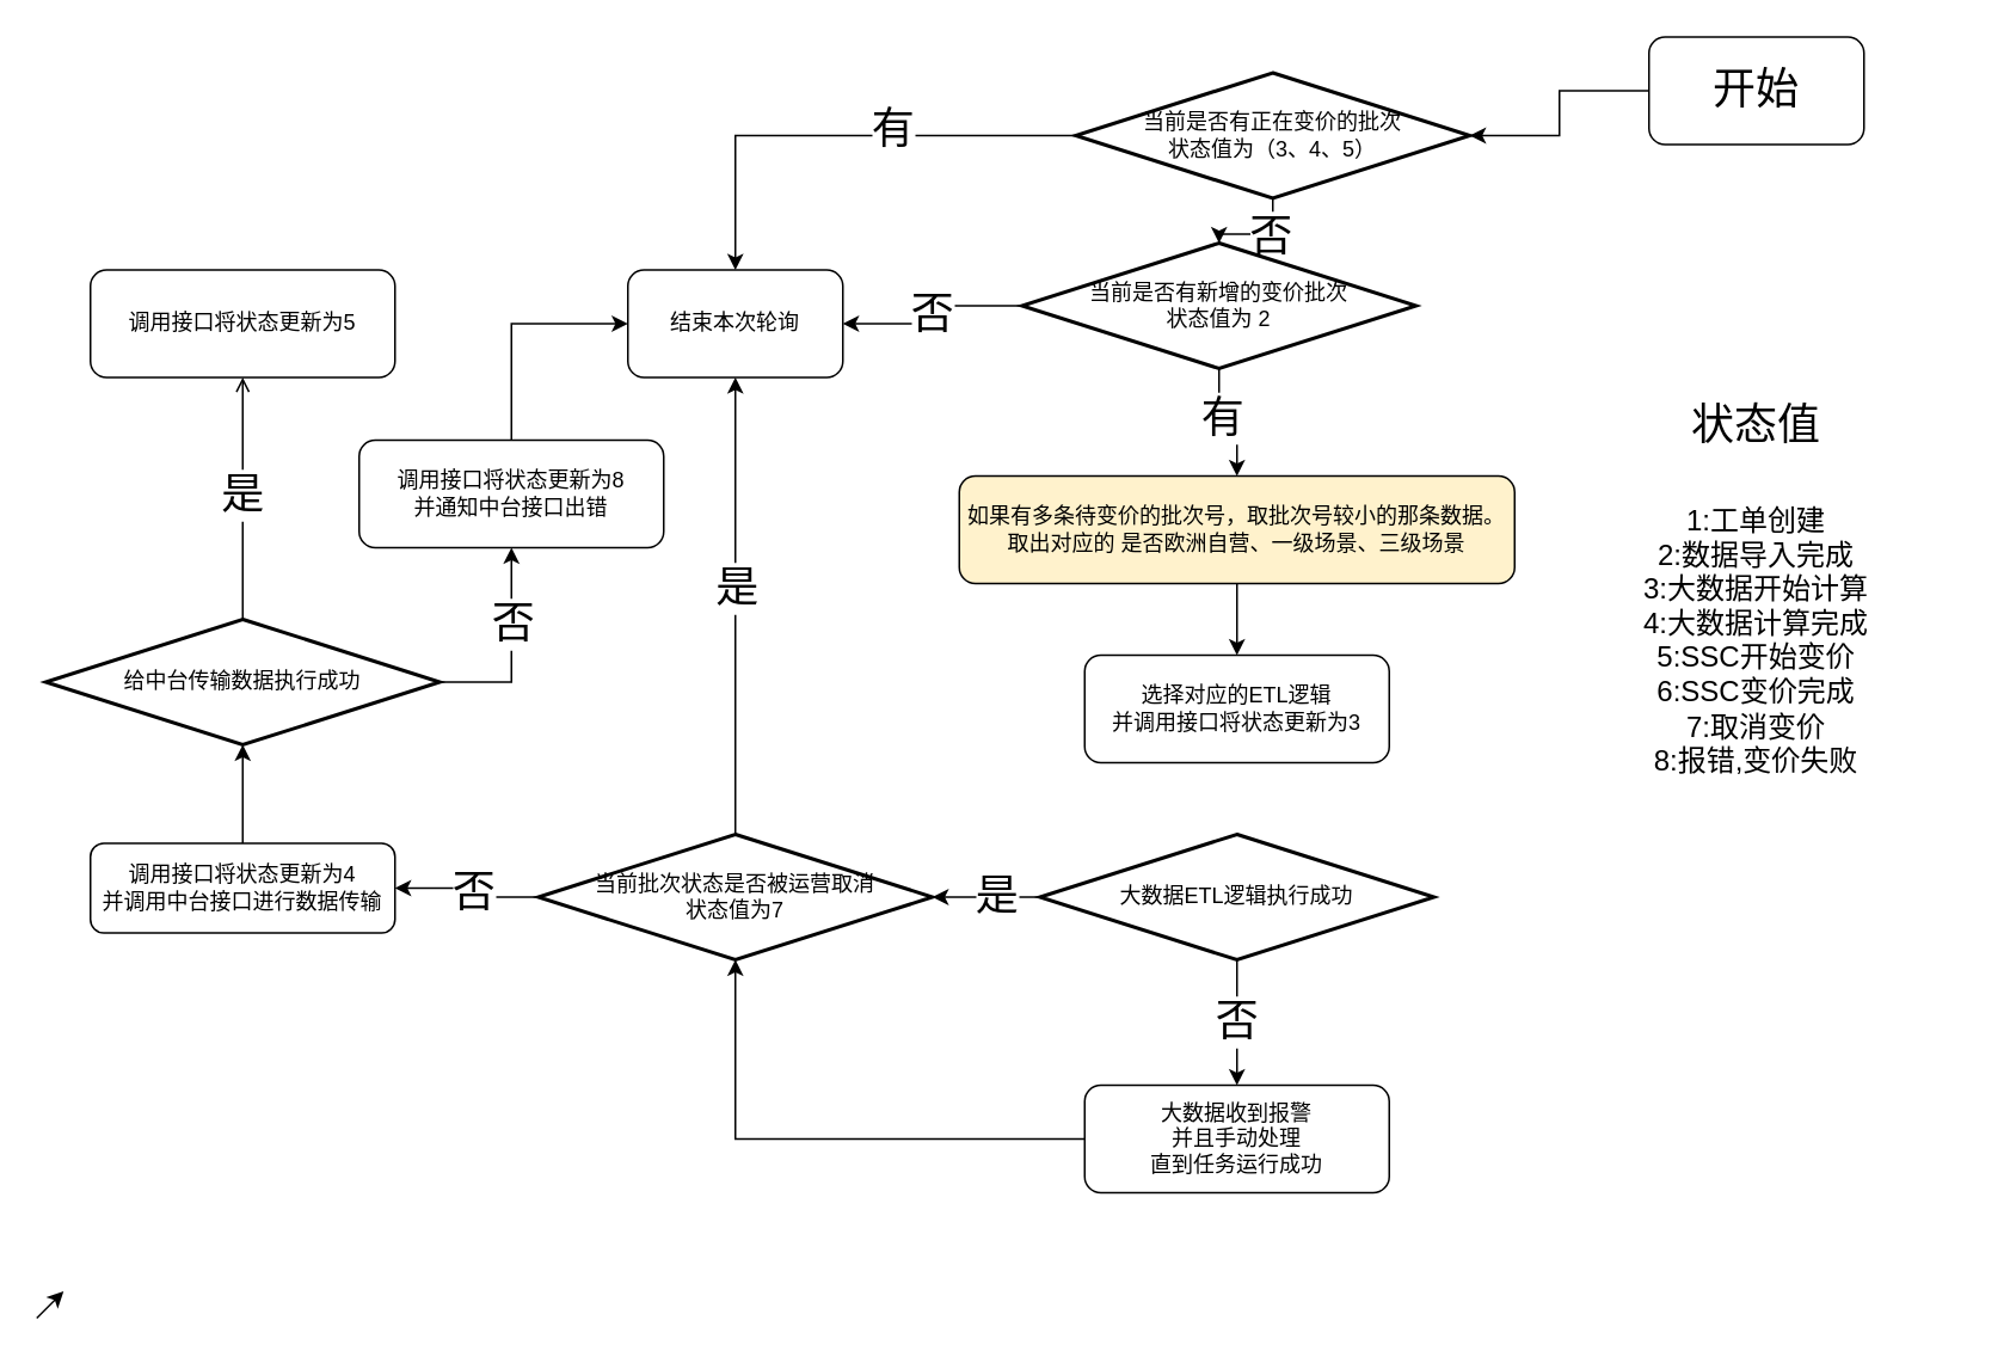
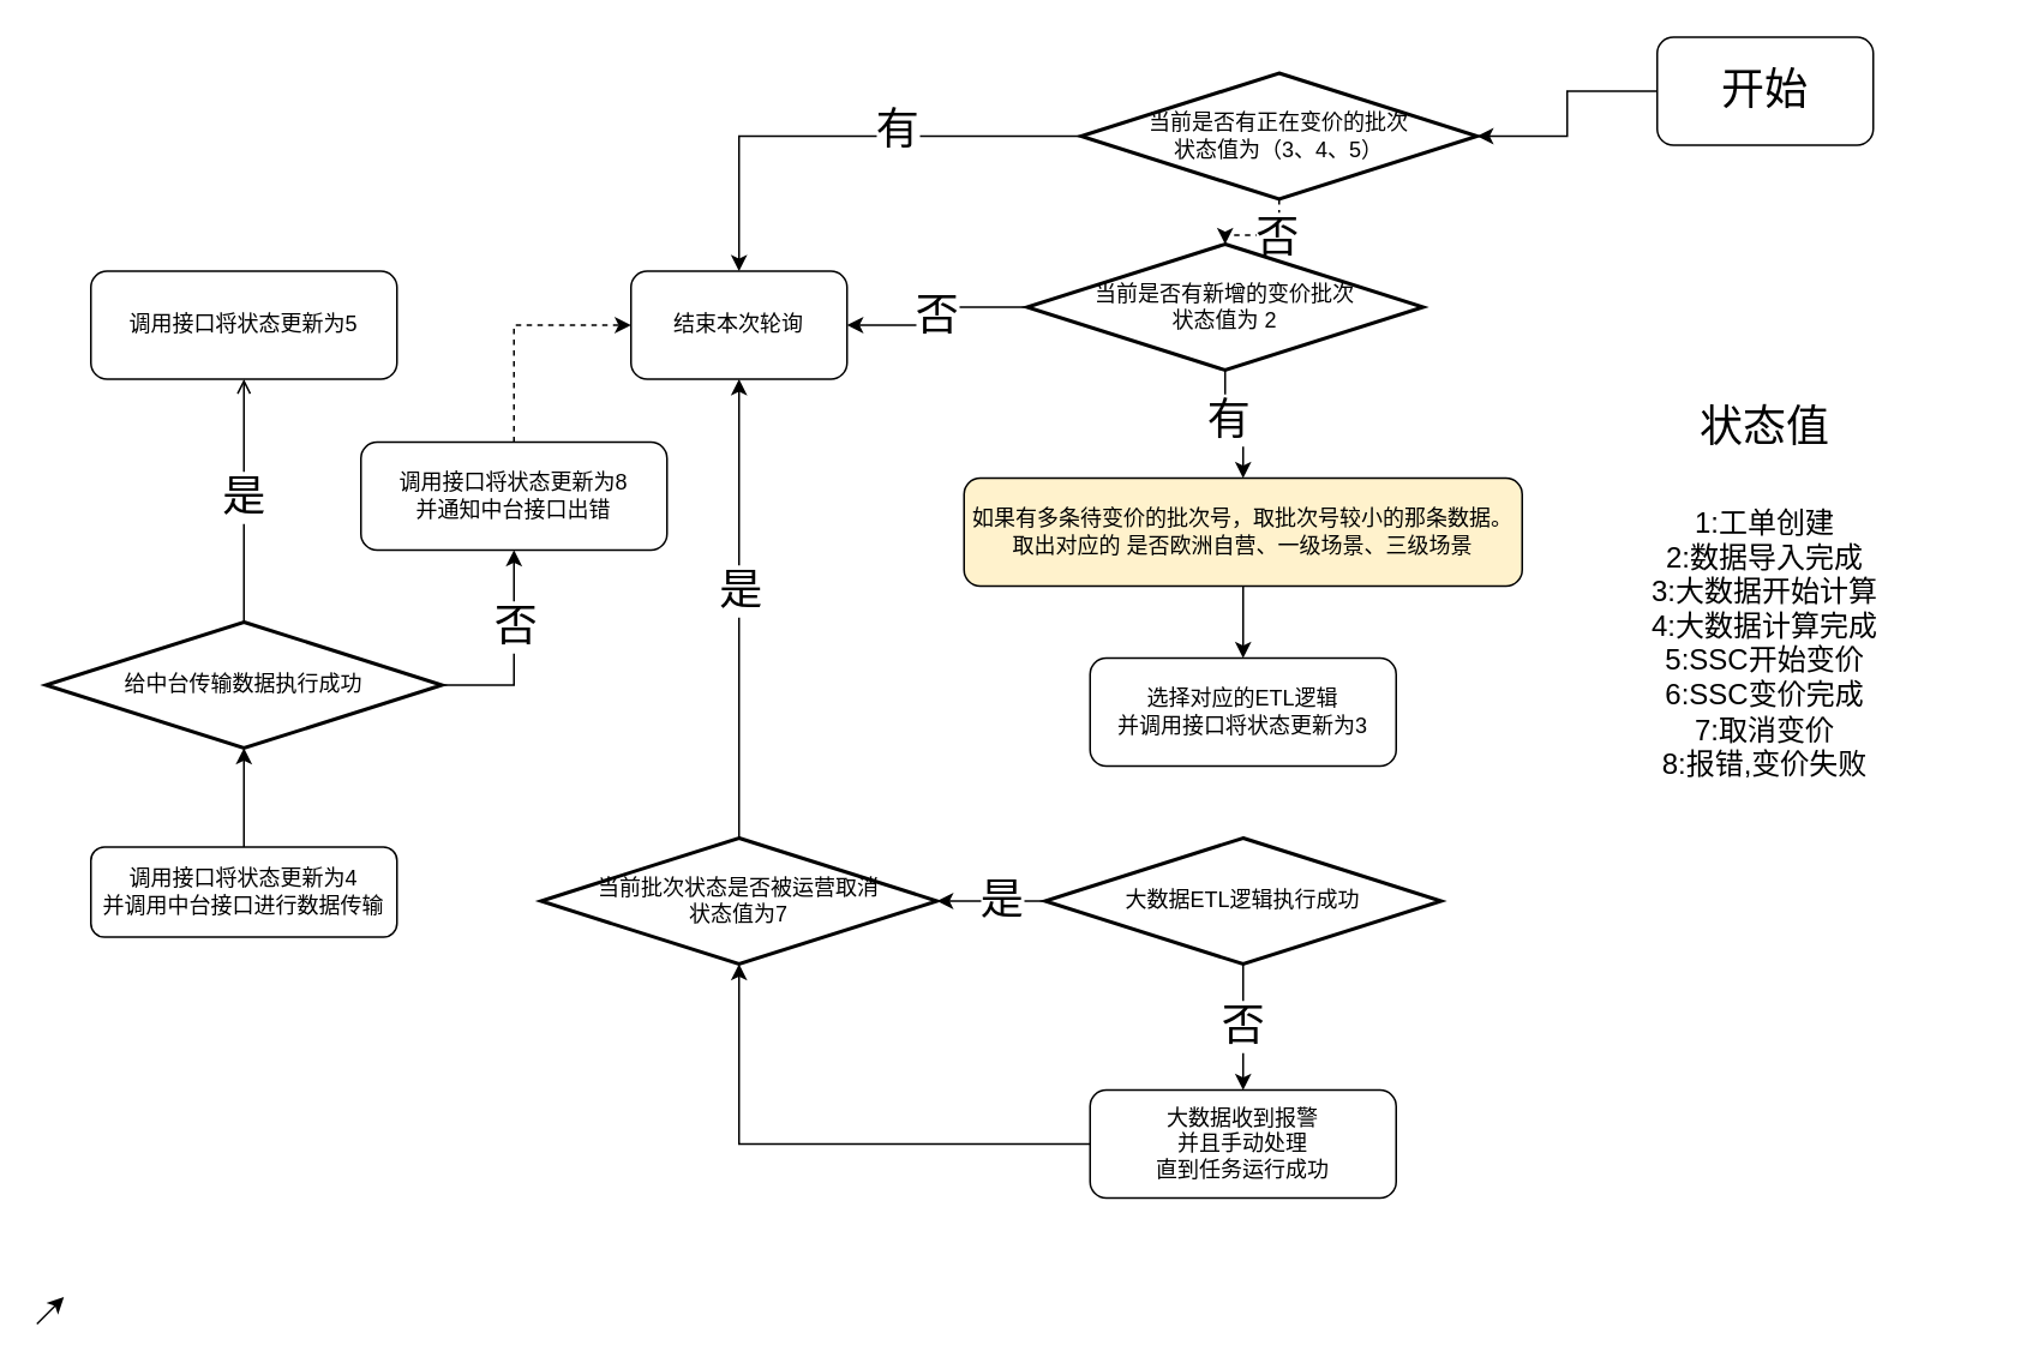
  <mxCell id="0" />
  <mxCell id="1" parent="0" />
- <mxCell id="2" style="edgeStyle=orthogonalEdgeStyle;rounded=0;orthogonalLoop=1;jettySize=auto;html=1;entryX=0.5;entryY=0;entryDx=0;entryDy=0;entryPerimeter=0;" edge="1" parent="1" source="6" target="12"><mxGeometry relative="1" as="geometry"><mxPoint x="690" y="135" as="targetPoint" /></mxGeometry></mxCell>
+ <mxCell id="2" style="edgeStyle=orthogonalEdgeStyle;rounded=0;orthogonalLoop=1;jettySize=auto;html=1;entryX=0.5;entryY=0;entryDx=0;entryDy=0;entryPerimeter=0;dashed=1;" edge="1" parent="1" source="6" target="12"><mxGeometry relative="1" as="geometry"><mxPoint x="690" y="135" as="targetPoint" /></mxGeometry></mxCell>
  <mxCell id="3" value="&lt;font style=&quot;font-size: 24px&quot;&gt;否&lt;/font&gt;" style="text;html=1;align=center;verticalAlign=middle;resizable=0;points=[];labelBackgroundColor=#ffffff;" vertex="1" connectable="0" parent="2"><mxGeometry x="-0.2" y="1" relative="1" as="geometry"><mxPoint as="offset" /></mxGeometry></mxCell>
  <mxCell id="4" style="edgeStyle=orthogonalEdgeStyle;rounded=0;orthogonalLoop=1;jettySize=auto;html=1;entryX=0.5;entryY=0;entryDx=0;entryDy=0;" edge="1" parent="1" source="6" target="8"><mxGeometry relative="1" as="geometry" /></mxCell>
  <mxCell id="5" value="&lt;font style=&quot;font-size: 24px&quot;&gt;有&lt;/font&gt;" style="text;html=1;align=center;verticalAlign=middle;resizable=0;points=[];labelBackgroundColor=#ffffff;" vertex="1" connectable="0" parent="4"><mxGeometry x="-0.226" y="-4" relative="1" as="geometry"><mxPoint as="offset" /></mxGeometry></mxCell>
  <mxCell id="6" value="当前是否有正在变价的批次&lt;br&gt;状态值为（3、4、5）" style="strokeWidth=2;html=1;shape=mxgraph.flowchart.decision;whiteSpace=wrap;" vertex="1" parent="1"><mxGeometry x="600" y="40" width="220" height="70" as="geometry" /></mxCell>
  <mxCell id="7" value="&lt;font style=&quot;font-size: 24px&quot;&gt;状态值&lt;br&gt;&lt;br&gt;&lt;/font&gt;&lt;div&gt;&lt;font size=&quot;3&quot;&gt;1:工单创建&lt;/font&gt;&lt;/div&gt;&lt;div&gt;&lt;font size=&quot;3&quot;&gt;2:数据导入完成&lt;/font&gt;&lt;/div&gt;&lt;div&gt;&lt;font size=&quot;3&quot;&gt;3:大数据开始计算&lt;/font&gt;&lt;/div&gt;&lt;div&gt;&lt;font size=&quot;3&quot;&gt;4:大数据计算完成&lt;/font&gt;&lt;/div&gt;&lt;div&gt;&lt;font size=&quot;3&quot;&gt;5:SSC开始变价&lt;/font&gt;&lt;/div&gt;&lt;div&gt;&lt;font size=&quot;3&quot;&gt;6:SSC变价完成&lt;/font&gt;&lt;/div&gt;&lt;div&gt;&lt;font size=&quot;3&quot;&gt;7:取消变价&lt;/font&gt;&lt;/div&gt;&lt;div&gt;&lt;font size=&quot;3&quot;&gt;8:报错,变价失败&lt;/font&gt;&lt;/div&gt;" style="text;html=1;strokeColor=none;fillColor=none;align=center;verticalAlign=middle;whiteSpace=wrap;rounded=0;" vertex="1" parent="1"><mxGeometry x="860" y="175" width="240" height="305" as="geometry" /></mxCell>
  <mxCell id="8" value="结束本次轮询" style="rounded=1;whiteSpace=wrap;html=1;" vertex="1" parent="1"><mxGeometry x="350" y="150" width="120" height="60" as="geometry" /></mxCell>
  <mxCell id="9" value="&lt;font style=&quot;font-size: 24px&quot;&gt;否&lt;/font&gt;" style="edgeStyle=orthogonalEdgeStyle;rounded=0;orthogonalLoop=1;jettySize=auto;html=1;" edge="1" parent="1" source="12" target="8"><mxGeometry relative="1" as="geometry" /></mxCell>
  <mxCell id="10" style="edgeStyle=orthogonalEdgeStyle;rounded=0;orthogonalLoop=1;jettySize=auto;html=1;entryX=0.5;entryY=0;entryDx=0;entryDy=0;" edge="1" parent="1" source="12" target="14"><mxGeometry relative="1" as="geometry"><mxPoint x="690" y="275" as="targetPoint" /></mxGeometry></mxCell>
  <mxCell id="11" value="&lt;font style=&quot;font-size: 24px&quot;&gt;有&lt;/font&gt;" style="text;html=1;align=center;verticalAlign=middle;resizable=0;points=[];labelBackgroundColor=#ffffff;" vertex="1" connectable="0" parent="10"><mxGeometry x="-0.233" y="1" relative="1" as="geometry"><mxPoint as="offset" /></mxGeometry></mxCell>
  <mxCell id="12" value="当前是否有新增的变价批次&lt;br&gt;状态值为 2" style="strokeWidth=2;html=1;shape=mxgraph.flowchart.decision;whiteSpace=wrap;" vertex="1" parent="1"><mxGeometry x="570" y="135" width="220" height="70" as="geometry" /></mxCell>
  <mxCell id="13" style="edgeStyle=orthogonalEdgeStyle;rounded=0;orthogonalLoop=1;jettySize=auto;html=1;" edge="1" parent="1" source="14" target="15"><mxGeometry relative="1" as="geometry" /></mxCell>
  <mxCell id="14" value="如果有多条待变价的批次号，取批次号较小的那条数据。&lt;br&gt;取出对应的 是否欧洲自营、一级场景、三级场景" style="rounded=1;whiteSpace=wrap;html=1;fillColor=#fff2cc;" vertex="1" parent="1"><mxGeometry x="535" y="265" width="310" height="60" as="geometry" /></mxCell>
  <mxCell id="15" value="选择对应的ETL逻辑&lt;br&gt;并调用接口将状态更新为3" style="rounded=1;whiteSpace=wrap;html=1;" vertex="1" parent="1"><mxGeometry x="605" y="365" width="170" height="60" as="geometry" /></mxCell>
  <mxCell id="16" style="edgeStyle=orthogonalEdgeStyle;rounded=0;orthogonalLoop=1;jettySize=auto;html=1;entryX=1;entryY=0.5;entryDx=0;entryDy=0;entryPerimeter=0;" edge="1" parent="1" source="19" target="32"><mxGeometry relative="1" as="geometry"><mxPoint x="690" y="585" as="targetPoint" /></mxGeometry></mxCell>
  <mxCell id="17" value="&lt;font style=&quot;font-size: 24px&quot;&gt;是&lt;/font&gt;" style="text;html=1;align=center;verticalAlign=middle;resizable=0;points=[];labelBackgroundColor=#ffffff;" vertex="1" connectable="0" parent="16"><mxGeometry x="-0.16" y="-1" relative="1" as="geometry"><mxPoint as="offset" /></mxGeometry></mxCell>
  <mxCell id="18" value="&lt;font style=&quot;font-size: 24px&quot;&gt;否&lt;/font&gt;" style="edgeStyle=orthogonalEdgeStyle;rounded=0;orthogonalLoop=1;jettySize=auto;html=1;" edge="1" parent="1" source="19"><mxGeometry relative="1" as="geometry"><mxPoint x="690" y="605" as="targetPoint" /></mxGeometry></mxCell>
  <mxCell id="19" value="大数据ETL逻辑执行成功" style="strokeWidth=2;html=1;shape=mxgraph.flowchart.decision;whiteSpace=wrap;" vertex="1" parent="1"><mxGeometry x="580" y="465" width="220" height="70" as="geometry" /></mxCell>
  <mxCell id="20" style="edgeStyle=orthogonalEdgeStyle;rounded=0;orthogonalLoop=1;jettySize=auto;html=1;entryX=0.5;entryY=1;entryDx=0;entryDy=0;entryPerimeter=0;" edge="1" parent="1" source="21" target="26"><mxGeometry relative="1" as="geometry" /></mxCell>
  <mxCell id="21" value="调用接口将状态更新为4&lt;br&gt;并调用中台接口进行数据传输" style="rounded=1;whiteSpace=wrap;html=1;" vertex="1" parent="1"><mxGeometry x="50" y="470" width="170" height="50" as="geometry" /></mxCell>
  <mxCell id="22" style="edgeStyle=orthogonalEdgeStyle;rounded=0;orthogonalLoop=1;jettySize=auto;html=1;entryX=0.5;entryY=1;entryDx=0;entryDy=0;endArrow=open;" edge="1" parent="1" source="26" target="27"><mxGeometry relative="1" as="geometry" /></mxCell>
  <mxCell id="23" value="&lt;font style=&quot;font-size: 24px&quot;&gt;是&lt;/font&gt;" style="text;html=1;align=center;verticalAlign=middle;resizable=0;points=[];labelBackgroundColor=#ffffff;" vertex="1" connectable="0" parent="22"><mxGeometry x="0.037" y="1" relative="1" as="geometry"><mxPoint as="offset" /></mxGeometry></mxCell>
  <mxCell id="24" style="edgeStyle=orthogonalEdgeStyle;rounded=0;orthogonalLoop=1;jettySize=auto;html=1;entryX=0.5;entryY=1;entryDx=0;entryDy=0;" edge="1" parent="1" source="26" target="38"><mxGeometry relative="1" as="geometry"><mxPoint x="300" y="315" as="targetPoint" /><Array as="points"><mxPoint x="285" y="380" /></Array></mxGeometry></mxCell>
  <mxCell id="25" value="&lt;font style=&quot;font-size: 24px&quot;&gt;否&lt;/font&gt;" style="text;html=1;align=center;verticalAlign=middle;resizable=0;points=[];labelBackgroundColor=#ffffff;" vertex="1" connectable="0" parent="24"><mxGeometry x="0.275" relative="1" as="geometry"><mxPoint as="offset" /></mxGeometry></mxCell>
  <mxCell id="26" value="给中台传输数据执行成功" style="strokeWidth=2;html=1;shape=mxgraph.flowchart.decision;whiteSpace=wrap;" vertex="1" parent="1"><mxGeometry x="25" y="345" width="220" height="70" as="geometry" /></mxCell>
  <mxCell id="27" value="调用接口将状态更新为5" style="rounded=1;whiteSpace=wrap;html=1;" vertex="1" parent="1"><mxGeometry x="50" y="150" width="170" height="60" as="geometry" /></mxCell>
  <mxCell id="28" style="edgeStyle=orthogonalEdgeStyle;rounded=0;orthogonalLoop=1;jettySize=auto;html=1;entryX=0.5;entryY=1;entryDx=0;entryDy=0;" edge="1" parent="1" source="32" target="8"><mxGeometry relative="1" as="geometry" /></mxCell>
  <mxCell id="29" value="&lt;font style=&quot;font-size: 24px&quot;&gt;是&lt;/font&gt;" style="text;html=1;align=center;verticalAlign=middle;resizable=0;points=[];labelBackgroundColor=#ffffff;" vertex="1" connectable="0" parent="28"><mxGeometry x="0.08" relative="1" as="geometry"><mxPoint as="offset" /></mxGeometry></mxCell>
- <mxCell id="30" style="edgeStyle=orthogonalEdgeStyle;rounded=0;orthogonalLoop=1;jettySize=auto;html=1;" edge="1" parent="1" source="32" target="21"><mxGeometry relative="1" as="geometry" /></mxCell>
- <mxCell id="31" value="&lt;font style=&quot;font-size: 24px&quot;&gt;否&lt;/font&gt;" style="text;html=1;align=center;verticalAlign=middle;resizable=0;points=[];labelBackgroundColor=#ffffff;" vertex="1" connectable="0" parent="30"><mxGeometry x="0.004" y="-3" relative="1" as="geometry"><mxPoint as="offset" /></mxGeometry></mxCell>
  <mxCell id="32" value="当前批次状态是否被运营取消&lt;br&gt;状态值为7" style="strokeWidth=2;html=1;shape=mxgraph.flowchart.decision;whiteSpace=wrap;" vertex="1" parent="1"><mxGeometry x="300" y="465" width="220" height="70" as="geometry" /></mxCell>
  <mxCell id="33" style="edgeStyle=orthogonalEdgeStyle;rounded=0;orthogonalLoop=1;jettySize=auto;html=1;entryX=1;entryY=0.5;entryDx=0;entryDy=0;entryPerimeter=0;" edge="1" parent="1" source="34" target="6"><mxGeometry relative="1" as="geometry" /></mxCell>
  <mxCell id="34" value="&lt;font style=&quot;font-size: 24px&quot;&gt;开始&lt;/font&gt;" style="rounded=1;whiteSpace=wrap;html=1;" vertex="1" parent="1"><mxGeometry x="920" y="20" width="120" height="60" as="geometry" /></mxCell>
  <mxCell id="35" style="edgeStyle=orthogonalEdgeStyle;rounded=0;orthogonalLoop=1;jettySize=auto;html=1;entryX=0.5;entryY=1;entryDx=0;entryDy=0;entryPerimeter=0;" edge="1" parent="1" source="36" target="32"><mxGeometry relative="1" as="geometry" /></mxCell>
  <mxCell id="36" value="大数据收到报警&lt;br&gt;并且手动处理&lt;br&gt;直到任务运行成功" style="rounded=1;whiteSpace=wrap;html=1;" vertex="1" parent="1"><mxGeometry x="605" y="605" width="170" height="60" as="geometry" /></mxCell>
- <mxCell id="37" style="edgeStyle=orthogonalEdgeStyle;rounded=0;orthogonalLoop=1;jettySize=auto;html=1;entryX=0;entryY=0.5;entryDx=0;entryDy=0;" edge="1" parent="1" source="38" target="8"><mxGeometry relative="1" as="geometry" /></mxCell>
+ <mxCell id="37" style="edgeStyle=orthogonalEdgeStyle;rounded=0;orthogonalLoop=1;jettySize=auto;html=1;entryX=0;entryY=0.5;entryDx=0;entryDy=0;dashed=1;" edge="1" parent="1" source="38" target="8"><mxGeometry relative="1" as="geometry" /></mxCell>
  <mxCell id="38" value="调用接口将状态更新为8&lt;br&gt;并通知中台接口出错" style="rounded=1;whiteSpace=wrap;html=1;" vertex="1" parent="1"><mxGeometry x="200" y="245" width="170" height="60" as="geometry" /></mxCell>
  <mxCell id="39" value="" style="endArrow=classic;html=1;" edge="1" parent="1"><mxGeometry width="50" height="50" relative="1" as="geometry"><mxPoint x="20" y="735" as="sourcePoint" /><mxPoint x="35" y="720" as="targetPoint" /></mxGeometry></mxCell>
